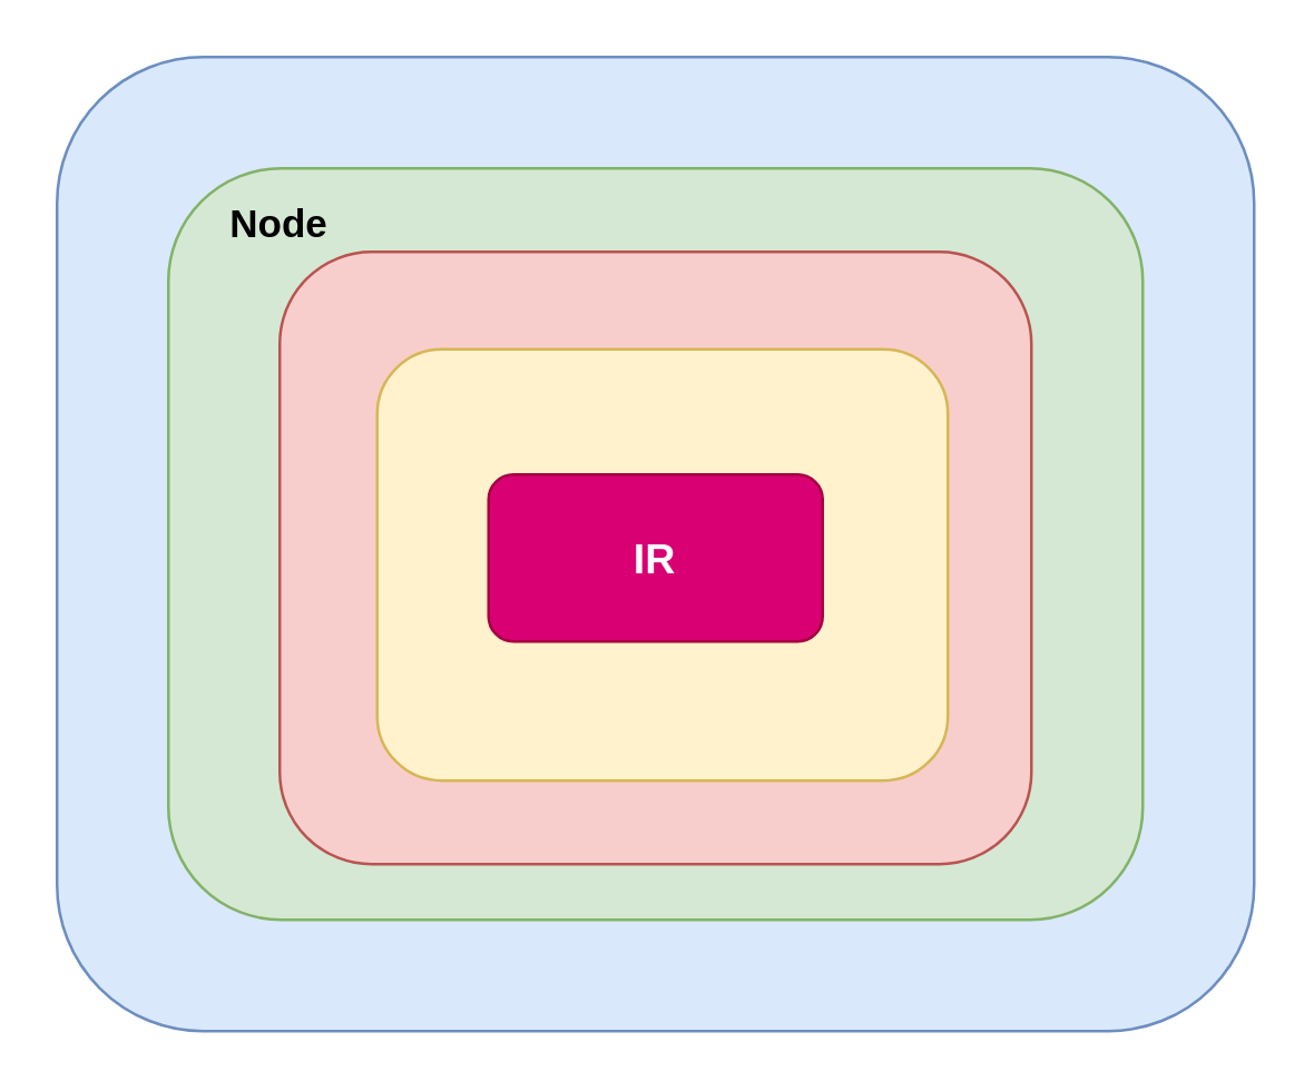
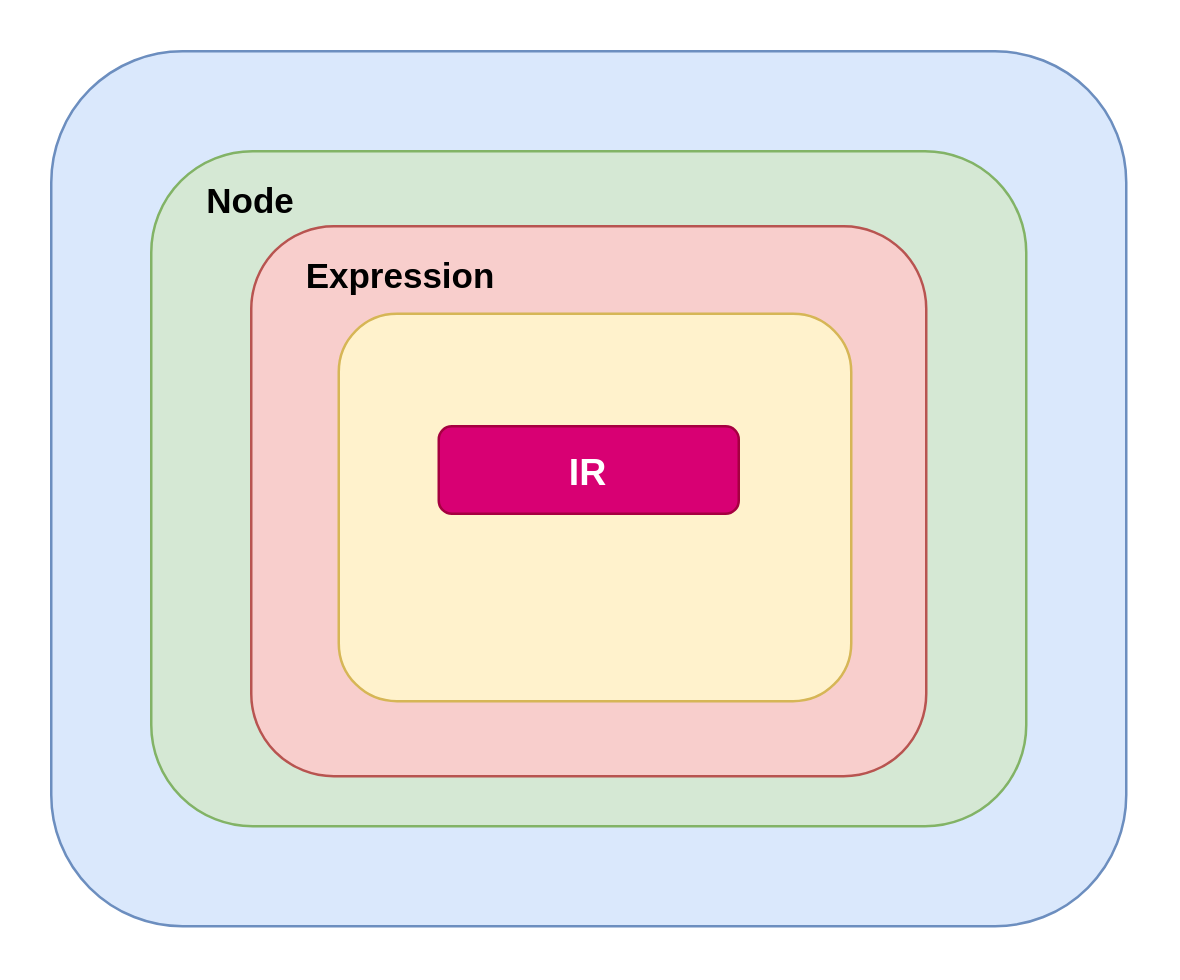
  <mxCell id="0" />
  <mxCell id="1" parent="0" />
  <mxCell id="2" value="" style="rounded=1;whiteSpace=wrap;html=1;fillColor=#dae8fc;strokeColor=#6c8ebf;" vertex="1" parent="1"><mxGeometry x="20" y="20" width="430" height="350" as="geometry" /></mxCell>
  <mxCell id="3" value="" style="rounded=1;whiteSpace=wrap;html=1;fillColor=#d5e8d4;strokeColor=#82b366;" vertex="1" parent="1"><mxGeometry x="60" y="60" width="350" height="270" as="geometry" /></mxCell>
  <mxCell id="4" value="" style="rounded=1;whiteSpace=wrap;html=1;fillColor=#f8cecc;strokeColor=#b85450;" vertex="1" parent="1"><mxGeometry x="100" y="90" width="270" height="220" as="geometry" /></mxCell>
  <mxCell id="5" value="Node" style="text;html=1;strokeColor=none;fillColor=none;align=center;verticalAlign=middle;whiteSpace=wrap;rounded=0;fontStyle=1;fontSize=14;" vertex="1" parent="1"><mxGeometry x="70" y="65" width="60" height="30" as="geometry" /></mxCell>
  <mxCell id="6" value="" style="rounded=1;whiteSpace=wrap;html=1;fillColor=#fff2cc;strokeColor=#d6b656;" vertex="1" parent="1"><mxGeometry x="135" y="125" width="205" height="155" as="geometry" /></mxCell>
- <mxCell id="8" value="&lt;b&gt;&lt;font style=&quot;font-size: 15px;&quot;&gt;IR&lt;/font&gt;&lt;/b&gt;" style="rounded=1;whiteSpace=wrap;html=1;fillColor=#d80073;fontColor=#ffffff;strokeColor=#A50040;" vertex="1" parent="1"><mxGeometry x="175" y="170" width="120" height="60" as="geometry" /></mxCell>
+ <mxCell id="7" value="Expression" style="text;html=1;strokeColor=none;fillColor=none;align=center;verticalAlign=middle;whiteSpace=wrap;rounded=0;fontStyle=1;fontSize=14;" vertex="1" parent="1"><mxGeometry x="130" y="95" width="60" height="30" as="geometry" /></mxCell>
+ <mxCell id="8" value="&lt;b&gt;&lt;font style=&quot;font-size: 15px;&quot;&gt;IR&lt;/font&gt;&lt;/b&gt;" style="rounded=1;whiteSpace=wrap;html=1;fillColor=#d80073;fontColor=#ffffff;strokeColor=#A50040;" vertex="1" parent="1"><mxGeometry x="175" y="170" width="120" height="35" as="geometry" /></mxCell>
